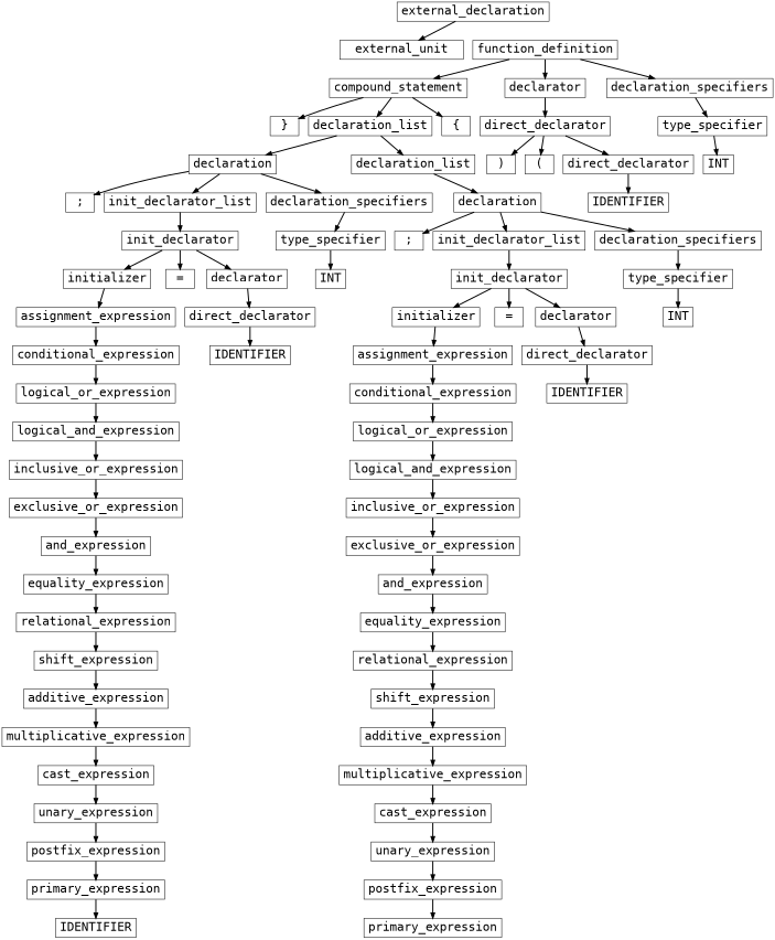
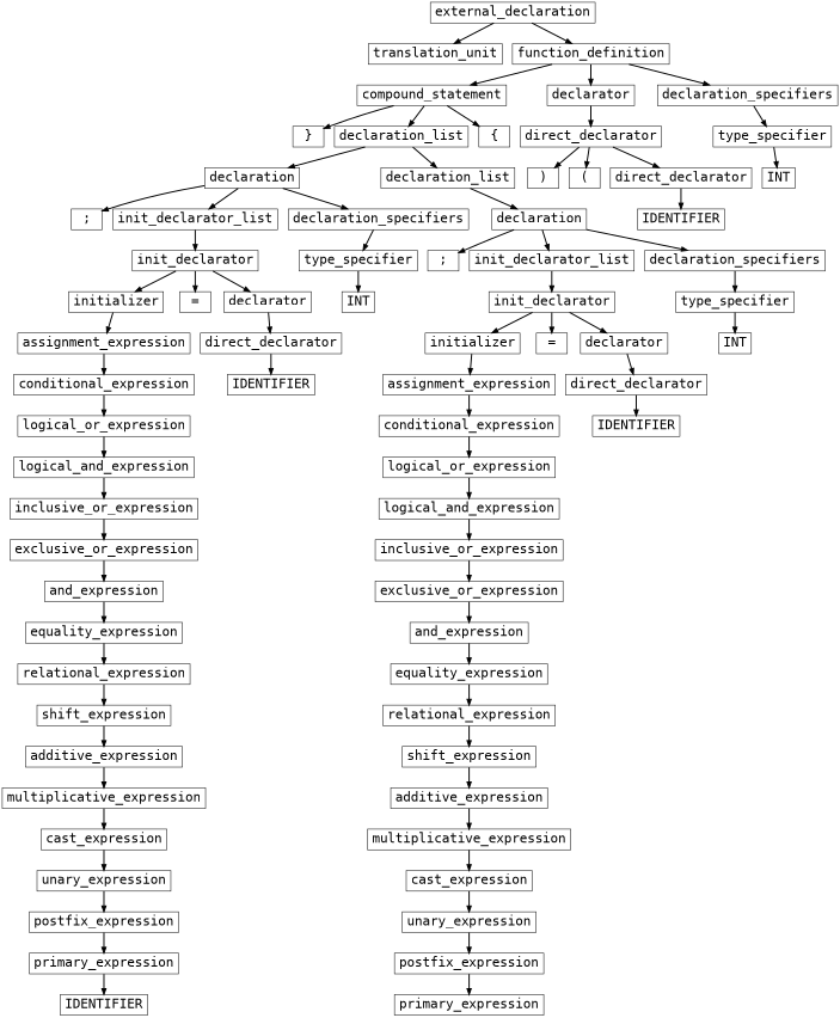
  digraph {
    fontsize=10
    node [fontname=Consolas fontsize=22 shape=box]
    edge [style=bold]
-   n1 [label=external_unit]
+   n1 [label=translation_unit]
    n2 [label=external_declaration]
    n3 [label=function_definition]
    n4 [label=compound_statement]
    n5 [label=declarator]
    n6 [label=declaration_specifiers]
    n7 [label="}"]
    n8 [label=declaration_list]
    n9 [label="{"]
    n10 [label=direct_declarator]
    n11 [label=type_specifier]
    n12 [label=declaration]
    n13 [label=declaration_list]
    n14 [label=";"]
    n15 [label=init_declarator_list]
    n16 [label=declaration_specifiers]
    n17 [label=declaration]
    n18 [label=init_declarator]
    n19 [label=type_specifier]
    n20 [label=initializer]
    n21 [label="="]
    n22 [label=declarator]
    n23 [label=assignment_expression]
    n24 [label=direct_declarator]
    n25 [label=conditional_expression]
    n26 [label=logical_or_expression]
    n27 [label=logical_and_expression]
    n28 [label=inclusive_or_expression]
    n29 [label=exclusive_or_expression]
    n30 [label=and_expression]
    n31 [label=equality_expression]
    n32 [label=relational_expression]
    n33 [label=shift_expression]
    n34 [label=additive_expression]
    n35 [label=multiplicative_expression]
    n36 [label=cast_expression]
    n37 [label=unary_expression]
    n38 [label=postfix_expression]
    n39 [label=primary_expression]
    n40 [label=IDENTIFIER]
    n41 [label=IDENTIFIER]
    n42 [label=INT]
    n43 [label=";"]
    n44 [label=init_declarator_list]
    n45 [label=declaration_specifiers]
    n46 [label=init_declarator]
    n47 [label=type_specifier]
    n48 [label=initializer]
    n49 [label="="]
    n50 [label=declarator]
    n51 [label=assignment_expression]
    n52 [label=direct_declarator]
    n53 [label=conditional_expression]
    n54 [label=logical_or_expression]
    n55 [label=logical_and_expression]
    n56 [label=inclusive_or_expression]
    n57 [label=exclusive_or_expression]
    n58 [label=and_expression]
    n59 [label=equality_expression]
    n60 [label=relational_expression]
    n61 [label=shift_expression]
    n62 [label=additive_expression]
    n63 [label=multiplicative_expression]
    n64 [label=cast_expression]
    n65 [label=unary_expression]
    n66 [label=postfix_expression]
    n67 [label=primary_expression]
    n68 [label=IDENTIFIER]
    n69 [label=INT]
    n70 [label=")"]
    n71 [label="("]
    n72 [label=direct_declarator]
    n73 [label=IDENTIFIER]
    n74 [label=INT]
    n2 -> n1
+   n2 -> n3
    n3 -> n4
    n3 -> n5
    n3 -> n6
    n4 -> n7
    n4 -> n8
    n4 -> n9
    n5 -> n10
    n6 -> n11
    n8 -> n12
    n8 -> n13
    n10 -> n70
    n10 -> n71
    n10 -> n72
    n11 -> n74
    n12 -> n14
    n12 -> n15
    n12 -> n16
    n13 -> n17
    n15 -> n18
    n16 -> n19
    n17 -> n43
    n17 -> n44
    n17 -> n45
    n18 -> n20
    n18 -> n21
    n18 -> n22
    n19 -> n42
    n20 -> n23
    n22 -> n24
    n23 -> n25
    n24 -> n41
    n25 -> n26
    n26 -> n27
    n27 -> n28
    n28 -> n29
    n29 -> n30
    n30 -> n31
    n31 -> n32
    n32 -> n33
    n33 -> n34
    n34 -> n35
    n35 -> n36
    n36 -> n37
    n37 -> n38
    n38 -> n39
    n39 -> n40
    n44 -> n46
    n45 -> n47
    n46 -> n48
    n46 -> n49
    n46 -> n50
    n47 -> n69
    n48 -> n51
    n50 -> n52
    n51 -> n53
    n52 -> n68
    n53 -> n54
    n54 -> n55
    n55 -> n56
    n56 -> n57
    n57 -> n58
    n58 -> n59
    n59 -> n60
    n60 -> n61
    n61 -> n62
    n62 -> n63
    n63 -> n64
    n64 -> n65
    n65 -> n66
    n66 -> n67
    n72 -> n73
  }
